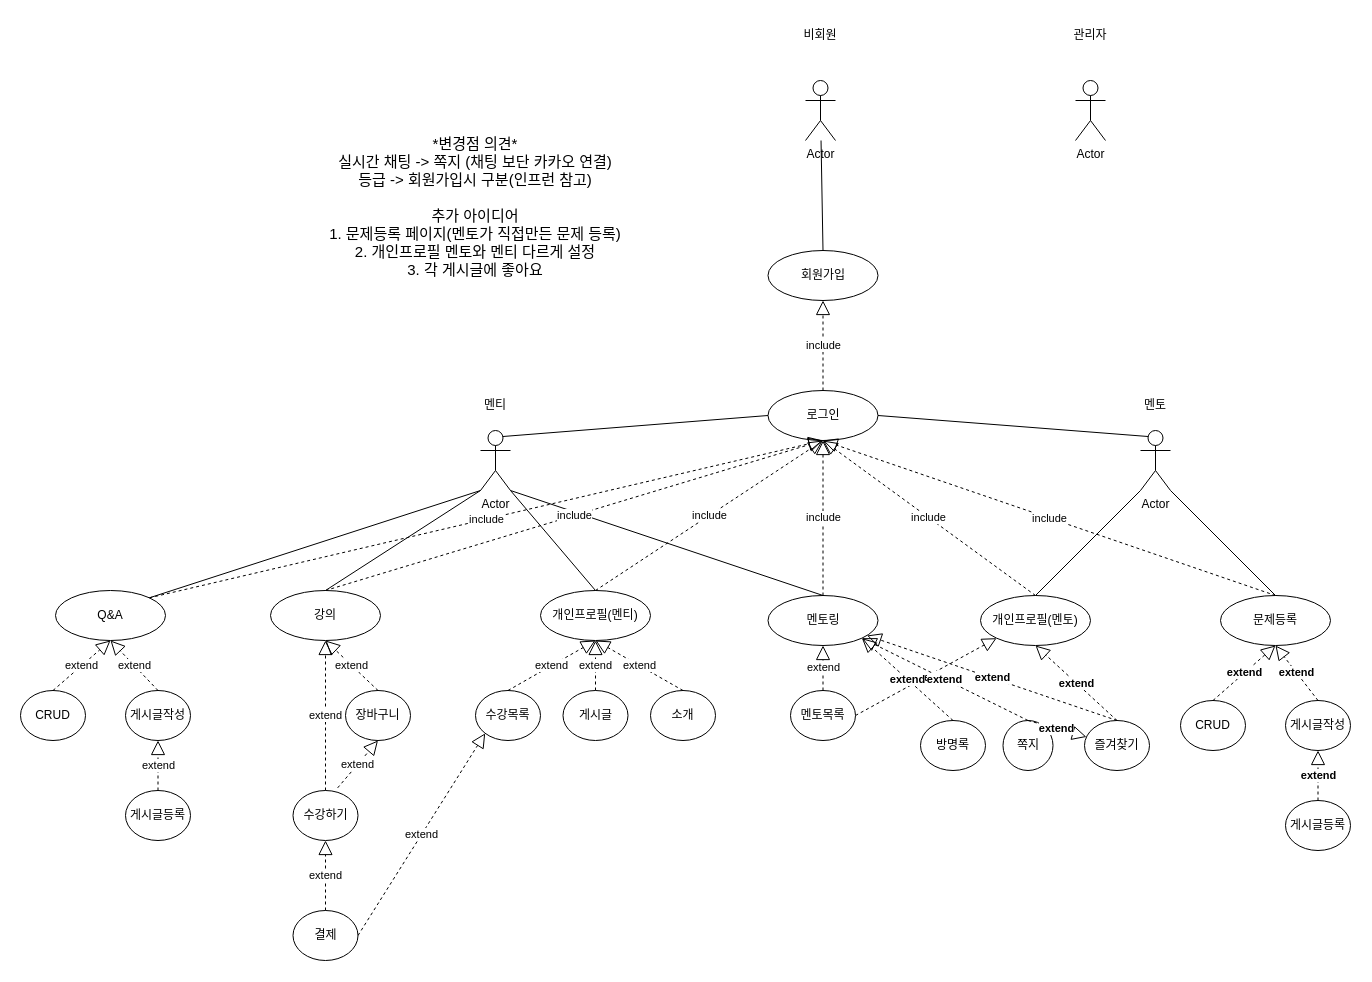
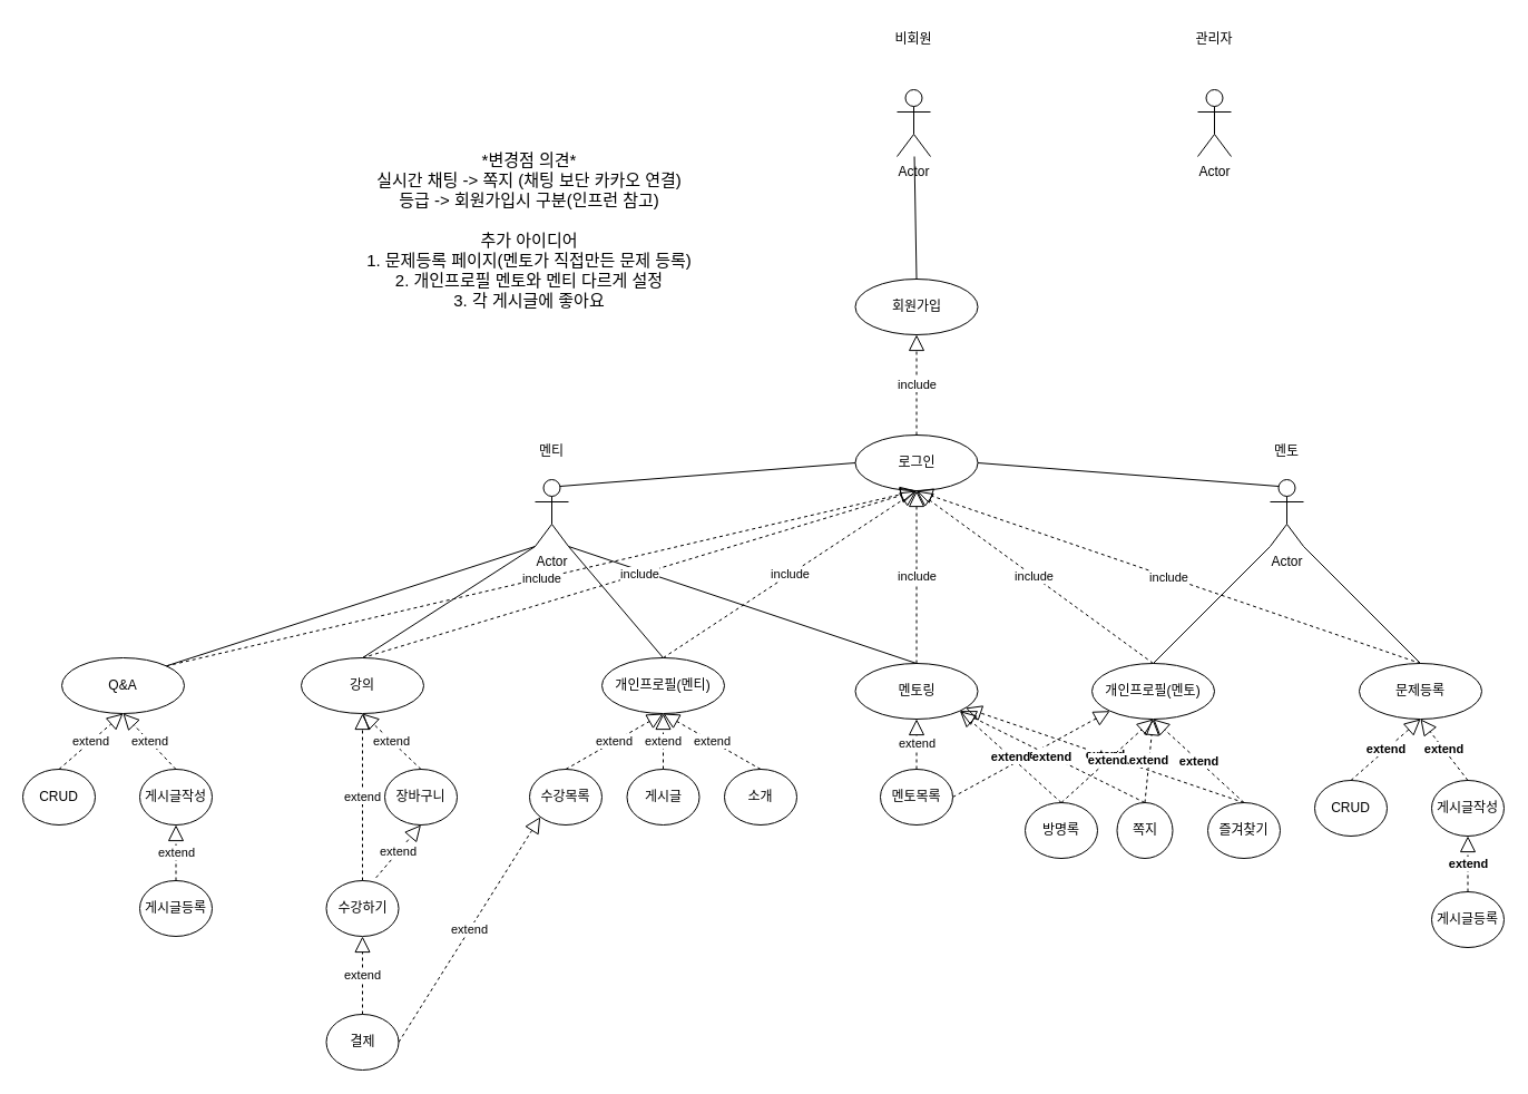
  <mxCell id="0" />
  <mxCell id="1" parent="0" />
  <mxCell id="2" value="Actor" style="shape=umlActor;verticalLabelPosition=bottom;verticalAlign=top;html=1;outlineConnect=0;" vertex="1" parent="1"><mxGeometry x="1075" y="80" width="30" height="60" as="geometry" /></mxCell>
  <mxCell id="3" value="관리자" style="text;html=1;strokeColor=none;fillColor=none;align=center;verticalAlign=middle;whiteSpace=wrap;rounded=0;" vertex="1" parent="1"><mxGeometry x="1060" y="20" width="60" height="30" as="geometry" /></mxCell>
  <mxCell id="4" value="로그인" style="ellipse;whiteSpace=wrap;html=1;" vertex="1" parent="1"><mxGeometry x="767.5" y="390" width="110" height="50" as="geometry" /></mxCell>
  <mxCell id="5" value="회원가입" style="ellipse;whiteSpace=wrap;html=1;" vertex="1" parent="1"><mxGeometry x="767.5" y="250" width="110" height="50" as="geometry" /></mxCell>
  <mxCell id="6" value="강의" style="ellipse;whiteSpace=wrap;html=1;" vertex="1" parent="1"><mxGeometry x="270" y="590" width="110" height="50" as="geometry" /></mxCell>
  <mxCell id="7" value="수강하기" style="ellipse;whiteSpace=wrap;html=1;" vertex="1" parent="1"><mxGeometry x="292.5" y="790" width="65" height="50" as="geometry" /></mxCell>
  <mxCell id="8" value="Actor" style="shape=umlActor;verticalLabelPosition=bottom;verticalAlign=top;html=1;outlineConnect=0;" vertex="1" parent="1"><mxGeometry x="480" y="430" width="30" height="60" as="geometry" /></mxCell>
  <mxCell id="9" value="멘티" style="text;html=1;strokeColor=none;fillColor=none;align=center;verticalAlign=middle;whiteSpace=wrap;rounded=0;" vertex="1" parent="1"><mxGeometry x="465" y="390" width="60" height="30" as="geometry" /></mxCell>
  <mxCell id="10" value="Actor" style="shape=umlActor;verticalLabelPosition=bottom;verticalAlign=top;html=1;outlineConnect=0;" vertex="1" parent="1"><mxGeometry x="805" y="80" width="30" height="60" as="geometry" /></mxCell>
  <mxCell id="11" value="비회원" style="text;html=1;strokeColor=none;fillColor=none;align=center;verticalAlign=middle;whiteSpace=wrap;rounded=0;" vertex="1" parent="1"><mxGeometry x="790" y="20" width="60" height="30" as="geometry" /></mxCell>
  <mxCell id="12" value="Q&amp;amp;A" style="ellipse;whiteSpace=wrap;html=1;" vertex="1" parent="1"><mxGeometry x="55" y="590" width="110" height="50" as="geometry" /></mxCell>
  <mxCell id="13" value="멘토링" style="ellipse;whiteSpace=wrap;html=1;" vertex="1" parent="1"><mxGeometry x="767.5" y="595" width="110" height="50" as="geometry" /></mxCell>
  <mxCell id="14" value="문제등록" style="ellipse;whiteSpace=wrap;html=1;" vertex="1" parent="1"><mxGeometry x="1220" y="595" width="110" height="50" as="geometry" /></mxCell>
  <mxCell id="15" value="개인프로필(멘티)" style="ellipse;whiteSpace=wrap;html=1;" vertex="1" parent="1"><mxGeometry x="540" y="590" width="110" height="50" as="geometry" /></mxCell>
  <mxCell id="16" value="include" style="endArrow=block;dashed=1;endFill=0;endSize=12;html=1;rounded=0;entryX=0.5;entryY=1;entryDx=0;entryDy=0;exitX=0.5;exitY=0;exitDx=0;exitDy=0;" edge="1" parent="1" source="4" target="5"><mxGeometry width="160" relative="1" as="geometry"><mxPoint x="622.5" y="380" as="sourcePoint" /><mxPoint x="782.5" y="380" as="targetPoint" /></mxGeometry></mxCell>
  <mxCell id="17" value="" style="endArrow=none;html=1;rounded=0;entryX=0.75;entryY=0.1;entryDx=0;entryDy=0;exitX=0;exitY=0.5;exitDx=0;exitDy=0;entryPerimeter=0;" edge="1" parent="1" source="4" target="8"><mxGeometry width="50" height="50" relative="1" as="geometry"><mxPoint x="390" y="710" as="sourcePoint" /><mxPoint x="440" y="660" as="targetPoint" /></mxGeometry></mxCell>
  <mxCell id="18" value="" style="endArrow=none;html=1;rounded=0;entryX=0;entryY=1;entryDx=0;entryDy=0;entryPerimeter=0;exitX=1;exitY=0;exitDx=0;exitDy=0;" edge="1" parent="1" source="12" target="8"><mxGeometry width="50" height="50" relative="1" as="geometry"><mxPoint x="-185" y="610" as="sourcePoint" /><mxPoint x="105" y="540" as="targetPoint" /></mxGeometry></mxCell>
  <mxCell id="19" value="" style="endArrow=none;html=1;rounded=0;entryX=0;entryY=1;entryDx=0;entryDy=0;entryPerimeter=0;exitX=0.5;exitY=0;exitDx=0;exitDy=0;" edge="1" parent="1" source="6" target="8"><mxGeometry width="50" height="50" relative="1" as="geometry"><mxPoint x="580" y="580" as="sourcePoint" /><mxPoint x="210" y="510" as="targetPoint" /></mxGeometry></mxCell>
  <mxCell id="20" value="" style="endArrow=none;html=1;rounded=0;exitX=0.5;exitY=0;exitDx=0;exitDy=0;entryX=1;entryY=1;entryDx=0;entryDy=0;entryPerimeter=0;" edge="1" parent="1" source="13" target="8"><mxGeometry width="50" height="50" relative="1" as="geometry"><mxPoint x="-107.5" y="435" as="sourcePoint" /><mxPoint x="837.5" y="365" as="targetPoint" /></mxGeometry></mxCell>
  <mxCell id="21" value="" style="endArrow=none;html=1;rounded=0;exitX=0.5;exitY=0;exitDx=0;exitDy=0;entryX=1;entryY=1;entryDx=0;entryDy=0;entryPerimeter=0;" edge="1" parent="1" source="14" target="39"><mxGeometry width="50" height="50" relative="1" as="geometry"><mxPoint x="175" y="610" as="sourcePoint" /><mxPoint x="135" y="540" as="targetPoint" /></mxGeometry></mxCell>
  <mxCell id="22" value="" style="endArrow=none;html=1;rounded=0;exitX=0.5;exitY=0;exitDx=0;exitDy=0;entryX=1;entryY=1;entryDx=0;entryDy=0;entryPerimeter=0;" edge="1" parent="1" source="15" target="8"><mxGeometry width="50" height="50" relative="1" as="geometry"><mxPoint x="295" y="610" as="sourcePoint" /><mxPoint x="135" y="540" as="targetPoint" /></mxGeometry></mxCell>
  <mxCell id="23" value="장바구니" style="ellipse;whiteSpace=wrap;html=1;" vertex="1" parent="1"><mxGeometry x="345" y="690" width="65" height="50" as="geometry" /></mxCell>
  <mxCell id="24" value="결제" style="ellipse;whiteSpace=wrap;html=1;" vertex="1" parent="1"><mxGeometry x="292.5" y="910" width="65" height="50" as="geometry" /></mxCell>
  <mxCell id="25" value="extend" style="endArrow=block;dashed=1;endFill=0;endSize=12;html=1;rounded=0;exitX=1;exitY=0.5;exitDx=0;exitDy=0;entryX=0;entryY=1;entryDx=0;entryDy=0;" edge="1" parent="1" source="24" target="28"><mxGeometry width="160" relative="1" as="geometry"><mxPoint x="587.5" y="840" as="sourcePoint" /><mxPoint x="577.5" y="980" as="targetPoint" /></mxGeometry></mxCell>
  <mxCell id="26" value="게시글" style="ellipse;whiteSpace=wrap;html=1;" vertex="1" parent="1"><mxGeometry x="562.5" y="690" width="65" height="50" as="geometry" /></mxCell>
  <mxCell id="27" value="소개" style="ellipse;whiteSpace=wrap;html=1;" vertex="1" parent="1"><mxGeometry x="650" y="690" width="65" height="50" as="geometry" /></mxCell>
  <mxCell id="28" value="수강목록" style="ellipse;whiteSpace=wrap;html=1;" vertex="1" parent="1"><mxGeometry x="475" y="690" width="65" height="50" as="geometry" /></mxCell>
  <mxCell id="29" value="extend" style="endArrow=block;dashed=1;endFill=0;endSize=12;html=1;rounded=0;exitX=1;exitY=0.5;exitDx=0;exitDy=0;fontStyle=1;entryX=0;entryY=1;entryDx=0;entryDy=0;" edge="1" parent="1" source="36" target="43"><mxGeometry width="160" relative="1" as="geometry"><mxPoint x="1008.75" y="850" as="sourcePoint" /><mxPoint x="980" y="620" as="targetPoint" /></mxGeometry></mxCell>
  <mxCell id="30" value="CRUD" style="ellipse;whiteSpace=wrap;html=1;" vertex="1" parent="1"><mxGeometry x="20" y="690" width="65" height="50" as="geometry" /></mxCell>
  <mxCell id="31" value="게시글작성" style="ellipse;whiteSpace=wrap;html=1;" vertex="1" parent="1"><mxGeometry x="125" y="690" width="65" height="50" as="geometry" /></mxCell>
  <mxCell id="32" value="게시글등록" style="ellipse;whiteSpace=wrap;html=1;" vertex="1" parent="1"><mxGeometry x="125" y="790" width="65" height="50" as="geometry" /></mxCell>
  <mxCell id="33" value="CRUD" style="ellipse;whiteSpace=wrap;html=1;" vertex="1" parent="1"><mxGeometry x="1180" y="700" width="65" height="50" as="geometry" /></mxCell>
  <mxCell id="34" value="게시글작성" style="ellipse;whiteSpace=wrap;html=1;" vertex="1" parent="1"><mxGeometry x="1285" y="700" width="65" height="50" as="geometry" /></mxCell>
  <mxCell id="35" value="게시글등록" style="ellipse;whiteSpace=wrap;html=1;" vertex="1" parent="1"><mxGeometry x="1285" y="800" width="65" height="50" as="geometry" /></mxCell>
  <mxCell id="36" value="멘토목록" style="ellipse;whiteSpace=wrap;html=1;" vertex="1" parent="1"><mxGeometry x="790" y="690" width="65" height="50" as="geometry" /></mxCell>
  <mxCell id="37" value="즐겨찾기" style="ellipse;whiteSpace=wrap;html=1;" vertex="1" parent="1"><mxGeometry x="1084" y="720" width="65" height="50" as="geometry" /></mxCell>
  <mxCell id="38" value="쪽지" style="ellipse;whiteSpace=wrap;html=1;" vertex="1" parent="1"><mxGeometry x="1002.5" y="720" width="50" height="50" as="geometry" /></mxCell>
  <mxCell id="39" value="Actor" style="shape=umlActor;verticalLabelPosition=bottom;verticalAlign=top;html=1;outlineConnect=0;" vertex="1" parent="1"><mxGeometry x="1140" y="430" width="30" height="60" as="geometry" /></mxCell>
  <mxCell id="40" value="멘토" style="text;html=1;strokeColor=none;fillColor=none;align=center;verticalAlign=middle;whiteSpace=wrap;rounded=0;" vertex="1" parent="1"><mxGeometry x="1125" y="390" width="60" height="30" as="geometry" /></mxCell>
  <mxCell id="41" value="" style="endArrow=none;html=1;rounded=0;exitX=0.5;exitY=0;exitDx=0;exitDy=0;entryX=0;entryY=1;entryDx=0;entryDy=0;entryPerimeter=0;" edge="1" parent="1" source="43" target="39"><mxGeometry width="50" height="50" relative="1" as="geometry"><mxPoint x="1220" y="360" as="sourcePoint" /><mxPoint x="1270" y="310" as="targetPoint" /></mxGeometry></mxCell>
  <mxCell id="42" value="" style="endArrow=none;html=1;rounded=0;entryX=1;entryY=0.5;entryDx=0;entryDy=0;exitX=0.25;exitY=0.1;exitDx=0;exitDy=0;exitPerimeter=0;" edge="1" parent="1" source="39" target="4"><mxGeometry width="50" height="50" relative="1" as="geometry"><mxPoint x="1220" y="360" as="sourcePoint" /><mxPoint x="1140" y="250" as="targetPoint" /></mxGeometry></mxCell>
  <mxCell id="43" value="개인프로필(멘토)" style="ellipse;whiteSpace=wrap;html=1;" vertex="1" parent="1"><mxGeometry x="980" y="595" width="110" height="50" as="geometry" /></mxCell>
  <mxCell id="44" value="extend" style="endArrow=block;dashed=1;endFill=0;endSize=12;html=1;rounded=0;fontStyle=1;exitX=0.5;exitY=0;exitDx=0;exitDy=0;" edge="1" parent="1" source="37" target="13"><mxGeometry width="160" relative="1" as="geometry"><mxPoint x="1002.5" y="730" as="sourcePoint" /><mxPoint x="1045" y="655" as="targetPoint" /></mxGeometry></mxCell>
  <mxCell id="45" value="방명록" style="ellipse;whiteSpace=wrap;html=1;" vertex="1" parent="1"><mxGeometry x="920" y="720" width="65" height="50" as="geometry" /></mxCell>
  <mxCell id="46" value="extend" style="endArrow=block;dashed=1;endFill=0;endSize=12;html=1;rounded=0;fontStyle=1;exitX=0.5;exitY=0;exitDx=0;exitDy=0;entryX=1;entryY=1;entryDx=0;entryDy=0;" edge="1" parent="1" source="45" target="13"><mxGeometry width="160" relative="1" as="geometry"><mxPoint x="962.5" y="730" as="sourcePoint" /><mxPoint x="1045" y="655" as="targetPoint" /></mxGeometry></mxCell>
  <mxCell id="47" value="extend" style="endArrow=block;dashed=1;endFill=0;endSize=12;html=1;rounded=0;fontStyle=1;exitX=0.5;exitY=0;exitDx=0;exitDy=0;entryX=1;entryY=1;entryDx=0;entryDy=0;" edge="1" parent="1" source="38" target="13"><mxGeometry width="160" relative="1" as="geometry"><mxPoint x="1045" y="730" as="sourcePoint" /><mxPoint x="1045" y="655" as="targetPoint" /></mxGeometry></mxCell>
  <mxCell id="48" value="extend" style="endArrow=block;dashed=1;endFill=0;endSize=12;html=1;rounded=0;exitX=0.5;exitY=0;exitDx=0;exitDy=0;entryX=0.5;entryY=1;entryDx=0;entryDy=0;" edge="1" parent="1" source="30" target="12"><mxGeometry width="160" relative="1" as="geometry"><mxPoint x="365" y="905" as="sourcePoint" /><mxPoint x="494.646" y="742.775" as="targetPoint" /></mxGeometry></mxCell>
  <mxCell id="49" value="extend" style="endArrow=block;dashed=1;endFill=0;endSize=12;html=1;rounded=0;exitX=0.5;exitY=0;exitDx=0;exitDy=0;entryX=0.5;entryY=1;entryDx=0;entryDy=0;" edge="1" parent="1" source="32" target="31"><mxGeometry width="160" relative="1" as="geometry"><mxPoint x="62.5" y="700" as="sourcePoint" /><mxPoint x="120" y="650" as="targetPoint" /></mxGeometry></mxCell>
  <mxCell id="50" value="include" style="endArrow=block;dashed=1;endFill=0;endSize=12;html=1;rounded=0;exitX=1;exitY=0;exitDx=0;exitDy=0;entryX=0.5;entryY=1;entryDx=0;entryDy=0;" edge="1" parent="1" source="12" target="4"><mxGeometry width="160" relative="1" as="geometry"><mxPoint x="120" y="650" as="sourcePoint" /><mxPoint x="810" y="450" as="targetPoint" /></mxGeometry></mxCell>
  <mxCell id="51" value="include" style="endArrow=block;dashed=1;endFill=0;endSize=12;html=1;rounded=0;exitX=0.5;exitY=0;exitDx=0;exitDy=0;entryX=0.5;entryY=1;entryDx=0;entryDy=0;" edge="1" parent="1" source="6" target="4"><mxGeometry width="160" relative="1" as="geometry"><mxPoint x="158.806" y="607.284" as="sourcePoint" /><mxPoint x="830" y="490" as="targetPoint" /></mxGeometry></mxCell>
  <mxCell id="52" value="include" style="endArrow=block;dashed=1;endFill=0;endSize=12;html=1;rounded=0;exitX=0.5;exitY=0;exitDx=0;exitDy=0;entryX=0.5;entryY=1;entryDx=0;entryDy=0;" edge="1" parent="1" source="15" target="4"><mxGeometry width="160" relative="1" as="geometry"><mxPoint x="335" y="600" as="sourcePoint" /><mxPoint x="790" y="510" as="targetPoint" /></mxGeometry></mxCell>
  <mxCell id="53" value="include" style="endArrow=block;dashed=1;endFill=0;endSize=12;html=1;rounded=0;exitX=0.5;exitY=0;exitDx=0;exitDy=0;entryX=0.5;entryY=1;entryDx=0;entryDy=0;" edge="1" parent="1" source="13" target="4"><mxGeometry width="160" relative="1" as="geometry"><mxPoint x="605" y="600" as="sourcePoint" /><mxPoint x="832.5" y="450" as="targetPoint" /></mxGeometry></mxCell>
  <mxCell id="54" value="include" style="endArrow=block;dashed=1;endFill=0;endSize=12;html=1;rounded=0;exitX=0.5;exitY=0;exitDx=0;exitDy=0;entryX=0.5;entryY=1;entryDx=0;entryDy=0;" edge="1" parent="1" source="43" target="4"><mxGeometry width="160" relative="1" as="geometry"><mxPoint x="832.5" y="605" as="sourcePoint" /><mxPoint x="848" y="437" as="targetPoint" /></mxGeometry></mxCell>
  <mxCell id="55" value="include" style="endArrow=block;dashed=1;endFill=0;endSize=12;html=1;rounded=0;exitX=0.5;exitY=0;exitDx=0;exitDy=0;entryX=0.5;entryY=1;entryDx=0;entryDy=0;" edge="1" parent="1" source="14" target="4"><mxGeometry width="160" relative="1" as="geometry"><mxPoint x="1045" y="605" as="sourcePoint" /><mxPoint x="850" y="480" as="targetPoint" /></mxGeometry></mxCell>
  <mxCell id="56" value="extend" style="endArrow=block;dashed=1;endFill=0;endSize=12;html=1;rounded=0;exitX=0.5;exitY=0;exitDx=0;exitDy=0;entryX=0.5;entryY=1;entryDx=0;entryDy=0;" edge="1" parent="1" source="28" target="15"><mxGeometry width="160" relative="1" as="geometry"><mxPoint x="365" y="905" as="sourcePoint" /><mxPoint x="494.646" y="742.775" as="targetPoint" /></mxGeometry></mxCell>
  <mxCell id="57" value="extend" style="endArrow=block;dashed=1;endFill=0;endSize=12;html=1;rounded=0;exitX=0.5;exitY=0;exitDx=0;exitDy=0;entryX=0.5;entryY=1;entryDx=0;entryDy=0;" edge="1" parent="1" source="26" target="15"><mxGeometry width="160" relative="1" as="geometry"><mxPoint x="517.5" y="700" as="sourcePoint" /><mxPoint x="605" y="650" as="targetPoint" /></mxGeometry></mxCell>
  <mxCell id="58" value="extend" style="endArrow=block;dashed=1;endFill=0;endSize=12;html=1;rounded=0;exitX=0.5;exitY=0;exitDx=0;exitDy=0;entryX=0.5;entryY=1;entryDx=0;entryDy=0;" edge="1" parent="1" source="27" target="15"><mxGeometry width="160" relative="1" as="geometry"><mxPoint x="605" y="700" as="sourcePoint" /><mxPoint x="604" y="643" as="targetPoint" /></mxGeometry></mxCell>
  <mxCell id="59" value="extend" style="endArrow=block;dashed=1;endFill=0;endSize=12;html=1;rounded=0;exitX=0.5;exitY=0;exitDx=0;exitDy=0;entryX=0.5;entryY=1;entryDx=0;entryDy=0;" edge="1" parent="1" source="36" target="13"><mxGeometry width="160" relative="1" as="geometry"><mxPoint x="692.5" y="700" as="sourcePoint" /><mxPoint x="605" y="650" as="targetPoint" /></mxGeometry></mxCell>
- <mxCell id="60" value="extend" style="endArrow=block;dashed=1;endFill=0;endSize=12;html=1;rounded=0;fontStyle=1;exitX=0.5;exitY=0;exitDx=0;exitDy=0;" edge="1" parent="1" source="38" target="37"><mxGeometry width="160" relative="1" as="geometry"><mxPoint x="1045" y="730" as="sourcePoint" /><mxPoint x="871.306" y="647.716" as="targetPoint" /></mxGeometry></mxCell>
+ <mxCell id="60" value="extend" style="endArrow=block;dashed=1;endFill=0;endSize=12;html=1;rounded=0;fontStyle=1;exitX=0.5;exitY=0;exitDx=0;exitDy=0;entryX=0.5;entryY=1;entryDx=0;entryDy=0;" edge="1" parent="1" source="38" target="43"><mxGeometry width="160" relative="1" as="geometry"><mxPoint x="1045" y="730" as="sourcePoint" /><mxPoint x="871.306" y="647.716" as="targetPoint" /></mxGeometry></mxCell>
  <mxCell id="61" value="extend" style="endArrow=block;dashed=1;endFill=0;endSize=12;html=1;rounded=0;fontStyle=1;exitX=0.5;exitY=0;exitDx=0;exitDy=0;entryX=0.5;entryY=1;entryDx=0;entryDy=0;" edge="1" parent="1" source="37" target="43"><mxGeometry width="160" relative="1" as="geometry"><mxPoint x="1045" y="730" as="sourcePoint" /><mxPoint x="1045" y="655" as="targetPoint" /></mxGeometry></mxCell>
+ <mxCell id="62" value="extend" style="endArrow=block;dashed=1;endFill=0;endSize=12;html=1;rounded=0;fontStyle=1;exitX=0.5;exitY=0;exitDx=0;exitDy=0;entryX=0.5;entryY=1;entryDx=0;entryDy=0;" edge="1" parent="1" source="45" target="43"><mxGeometry width="160" relative="1" as="geometry"><mxPoint x="1126.5" y="730" as="sourcePoint" /><mxPoint x="1045" y="655" as="targetPoint" /></mxGeometry></mxCell>
  <mxCell id="63" value="extend" style="endArrow=block;dashed=1;endFill=0;endSize=12;html=1;rounded=0;fontStyle=1;exitX=0.5;exitY=0;exitDx=0;exitDy=0;entryX=0.5;entryY=1;entryDx=0;entryDy=0;" edge="1" parent="1" source="34" target="14"><mxGeometry width="160" relative="1" as="geometry"><mxPoint x="1220" y="700" as="sourcePoint" /><mxPoint x="1138.5" y="625" as="targetPoint" /></mxGeometry></mxCell>
  <mxCell id="64" value="extend" style="endArrow=block;dashed=1;endFill=0;endSize=12;html=1;rounded=0;fontStyle=1;exitX=0.5;exitY=0;exitDx=0;exitDy=0;entryX=0.5;entryY=1;entryDx=0;entryDy=0;" edge="1" parent="1" source="33" target="14"><mxGeometry width="160" relative="1" as="geometry"><mxPoint x="1327.5" y="710" as="sourcePoint" /><mxPoint x="1285" y="655" as="targetPoint" /></mxGeometry></mxCell>
  <mxCell id="65" value="extend" style="endArrow=block;dashed=1;endFill=0;endSize=12;html=1;rounded=0;fontStyle=1;exitX=0.5;exitY=0;exitDx=0;exitDy=0;entryX=0.5;entryY=1;entryDx=0;entryDy=0;" edge="1" parent="1" source="35" target="34"><mxGeometry width="160" relative="1" as="geometry"><mxPoint x="1222.5" y="710" as="sourcePoint" /><mxPoint x="1318" y="760" as="targetPoint" /></mxGeometry></mxCell>
  <mxCell id="66" value="extend" style="endArrow=block;dashed=1;endFill=0;endSize=12;html=1;rounded=0;exitX=0.5;exitY=0;exitDx=0;exitDy=0;entryX=0.5;entryY=1;entryDx=0;entryDy=0;" edge="1" parent="1" source="31" target="12"><mxGeometry width="160" relative="1" as="geometry"><mxPoint x="167.5" y="800" as="sourcePoint" /><mxPoint x="167.5" y="750" as="targetPoint" /></mxGeometry></mxCell>
  <mxCell id="67" value="extend" style="endArrow=block;dashed=1;endFill=0;endSize=12;html=1;rounded=0;exitX=0.5;exitY=0;exitDx=0;exitDy=0;" edge="1" parent="1" source="7" target="6"><mxGeometry width="160" relative="1" as="geometry"><mxPoint x="365" y="905" as="sourcePoint" /><mxPoint x="494.646" y="742.775" as="targetPoint" /></mxGeometry></mxCell>
  <mxCell id="68" value="extend" style="endArrow=block;dashed=1;endFill=0;endSize=12;html=1;rounded=0;exitX=0.5;exitY=0;exitDx=0;exitDy=0;entryX=0.5;entryY=1;entryDx=0;entryDy=0;" edge="1" parent="1" source="23" target="6"><mxGeometry width="160" relative="1" as="geometry"><mxPoint x="335" y="770" as="sourcePoint" /><mxPoint x="335" y="650" as="targetPoint" /></mxGeometry></mxCell>
  <mxCell id="69" value="extend" style="endArrow=block;dashed=1;endFill=0;endSize=12;html=1;rounded=0;exitX=0.5;exitY=0;exitDx=0;exitDy=0;entryX=0.5;entryY=1;entryDx=0;entryDy=0;" edge="1" parent="1" source="24" target="7"><mxGeometry width="160" relative="1" as="geometry"><mxPoint x="387.5" y="700" as="sourcePoint" /><mxPoint x="335" y="650" as="targetPoint" /></mxGeometry></mxCell>
  <mxCell id="70" value="extend" style="endArrow=block;dashed=1;endFill=0;endSize=12;html=1;rounded=0;exitX=0.687;exitY=-0.053;exitDx=0;exitDy=0;entryX=0.5;entryY=1;entryDx=0;entryDy=0;exitPerimeter=0;" edge="1" parent="1" source="7" target="23"><mxGeometry width="160" relative="1" as="geometry"><mxPoint x="335" y="770" as="sourcePoint" /><mxPoint x="335" y="650" as="targetPoint" /></mxGeometry></mxCell>
  <mxCell id="71" value="" style="endArrow=none;html=1;rounded=0;exitX=0.5;exitY=0;exitDx=0;exitDy=0;" edge="1" parent="1" source="5" target="10"><mxGeometry width="50" height="50" relative="1" as="geometry"><mxPoint x="700" y="490" as="sourcePoint" /><mxPoint x="700" y="170" as="targetPoint" /></mxGeometry></mxCell>
  <mxCell id="72" value="&lt;font style=&quot;font-size: 15px;&quot;&gt;*변경점 의견*&lt;br&gt;실시간 채팅 -&amp;gt; 쪽지 (채팅 보단 카카오 연결)&lt;br&gt;등급 -&amp;gt; 회원가입시 구분(인프런 참고)&lt;br&gt;&amp;nbsp;&amp;nbsp;&lt;br&gt;추가 아이디어&lt;br&gt;1. 문제등록 페이지(멘토가 직접만든 문제 등록)&lt;br&gt;2. 개인프로필 멘토와 멘티 다르게 설정&lt;br&gt;3. 각 게시글에 좋아요&lt;br&gt;&lt;br&gt;&lt;/font&gt;" style="text;html=1;strokeColor=none;fillColor=none;align=center;verticalAlign=middle;whiteSpace=wrap;rounded=0;" vertex="1" parent="1"><mxGeometry x="300" y="80" width="350" height="270" as="geometry" /></mxCell>
